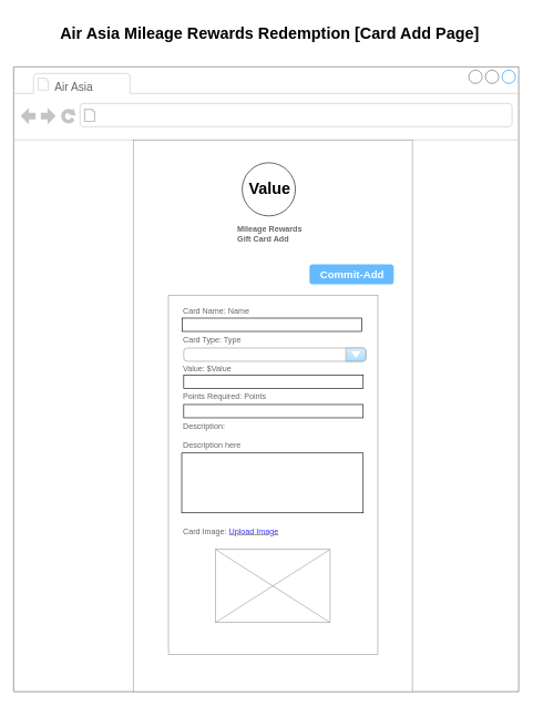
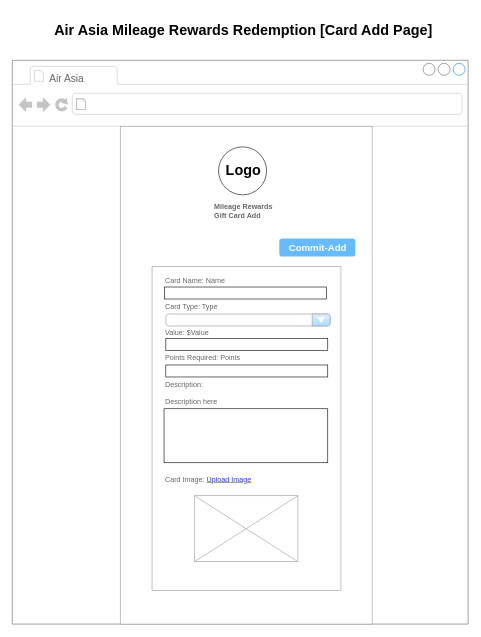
  <mxCell id="0" />
  <mxCell id="1" parent="0" />
  <mxCell id="2" value="" style="strokeWidth=1;shadow=0;dashed=0;align=center;html=1;shape=mxgraph.mockup.containers.browserWindow;rSize=0;strokeColor=#666666;strokeColor2=#008cff;strokeColor3=#c4c4c4;mainText=,;recursiveResize=0;" parent="1" vertex="1"><mxGeometry x="20" y="100" width="760" height="940" as="geometry" /></mxCell>
  <mxCell id="3" value="Air Asia" style="strokeWidth=1;shadow=0;dashed=0;align=center;html=1;shape=mxgraph.mockup.containers.anchor;fontSize=17;fontColor=#666666;align=left;whiteSpace=wrap;" parent="2" vertex="1"><mxGeometry x="60" y="12" width="110" height="40" as="geometry" /></mxCell>
  <mxCell id="4" value="" style="strokeWidth=1;shadow=0;dashed=0;align=center;html=1;shape=mxgraph.mockup.forms.rrect;rSize=0;strokeColor=#999999;fillColor=#ffffff;" parent="2" vertex="1"><mxGeometry x="180" y="110" width="420" height="830" as="geometry" /></mxCell>
  <mxCell id="5" value="&lt;b&gt;Mileage Rewards&lt;/b&gt;&lt;div&gt;&lt;b&gt;Gift Card Add&lt;/b&gt;&lt;/div&gt;" style="strokeWidth=1;shadow=0;dashed=0;align=center;html=1;shape=mxgraph.mockup.forms.anchor;fontSize=12;fontColor=#666666;align=left;resizeWidth=1;spacingLeft=0;" parent="4" vertex="1"><mxGeometry width="273" height="40" relative="1" as="geometry"><mxPoint x="155" y="122" as="offset" /></mxGeometry></mxCell>
  <mxCell id="6" value="" style="strokeWidth=1;shadow=0;dashed=0;align=center;html=1;shape=mxgraph.mockup.forms.rrect;rSize=0;strokeColor=#999999;fontColor=#666666;align=left;spacingLeft=5;resizeWidth=1;" parent="4" vertex="1"><mxGeometry width="315" height="540" relative="1" as="geometry"><mxPoint x="53" y="234" as="offset" /></mxGeometry></mxCell>
  <mxCell id="7" value="" style="ellipse;whiteSpace=wrap;html=1;aspect=fixed;" parent="4" vertex="1"><mxGeometry x="163.98" y="34.303" width="80" height="80" as="geometry" /></mxCell>
- <mxCell id="8" value="Value" style="text;strokeColor=none;fillColor=none;html=1;fontSize=24;fontStyle=1;verticalAlign=middle;align=center;" parent="4" vertex="1"><mxGeometry x="100" y="51.61" width="210" height="45.39" as="geometry" /></mxCell>
+ <mxCell id="8" value="Logo" style="text;strokeColor=none;fillColor=none;html=1;fontSize=24;fontStyle=1;verticalAlign=middle;align=center;" parent="4" vertex="1"><mxGeometry x="100" y="51.61" width="210" height="45.39" as="geometry" /></mxCell>
  <mxCell id="9" value="Commit-Add" style="strokeWidth=1;shadow=0;dashed=0;align=center;html=1;shape=mxgraph.mockup.forms.rrect;rSize=5;strokeColor=none;fontColor=#ffffff;fillColor=#66bbff;fontSize=16;fontStyle=1;" parent="4" vertex="1"><mxGeometry x="265.18" y="187.3" width="126.82" height="30" as="geometry" /></mxCell>
  <mxCell id="10" value="" style="verticalLabelPosition=bottom;shadow=0;dashed=0;align=center;html=1;verticalAlign=top;strokeWidth=1;shape=mxgraph.mockup.graphics.simpleIcon;strokeColor=#999999;" parent="4" vertex="1"><mxGeometry x="123.75" y="616" width="172.5" height="110" as="geometry" /></mxCell>
  <mxCell id="11" value="" style="strokeWidth=1;shadow=0;dashed=0;align=center;html=1;shape=mxgraph.mockup.forms.anchor;fontSize=12;fontColor=#666666;align=left;resizeWidth=1;spacingLeft=0;" parent="4" vertex="1"><mxGeometry x="165" y="247" width="90" height="20" as="geometry" /></mxCell>
  <mxCell id="12" value="" style="rounded=0;whiteSpace=wrap;html=1;" parent="4" vertex="1"><mxGeometry x="74" y="268" width="270" height="20" as="geometry" /></mxCell>
  <mxCell id="13" value="" style="rounded=0;whiteSpace=wrap;html=1;" parent="4" vertex="1"><mxGeometry x="73" y="471" width="273" height="90" as="geometry" /></mxCell>
  <mxCell id="14" value="" style="strokeWidth=1;shadow=0;dashed=0;align=center;html=1;shape=mxgraph.mockup.forms.comboBox;strokeColor=#999999;fillColor=#ddeeff;align=left;fillColor2=#aaddff;mainText=;fontColor=#666666;fontSize=17;spacingLeft=3;" parent="4" vertex="1"><mxGeometry x="76" y="313" width="274" height="20" as="geometry" /></mxCell>
  <mxCell id="15" value="Card Name: Name&lt;div&gt;&lt;br&gt;&lt;/div&gt;&lt;div&gt;&lt;br&gt;&lt;/div&gt;&lt;div&gt;Card Type: Type&lt;/div&gt;&lt;div&gt;&lt;br&gt;&lt;/div&gt;&lt;div&gt;&lt;br&gt;&lt;/div&gt;&lt;div&gt;Value: $Value&lt;/div&gt;&lt;div&gt;&lt;br&gt;&lt;/div&gt;&lt;div&gt;&lt;br&gt;&lt;/div&gt;&lt;div&gt;Points Required: Points&lt;/div&gt;&lt;div&gt;&lt;br&gt;&lt;/div&gt;&lt;div&gt;&lt;br&gt;&lt;/div&gt;&lt;div&gt;Description:&amp;nbsp;&lt;/div&gt;&lt;div&gt;&lt;br&gt;&lt;/div&gt;&lt;div&gt;Description here&lt;/div&gt;&lt;div&gt;&lt;br&gt;&lt;/div&gt;&lt;div&gt;&lt;br&gt;&lt;/div&gt;&lt;div&gt;&lt;br&gt;&lt;/div&gt;&lt;div&gt;&lt;br&gt;&lt;/div&gt;&lt;div&gt;&lt;br&gt;&lt;/div&gt;&lt;div&gt;&lt;br&gt;&lt;/div&gt;&lt;div&gt;&lt;br&gt;&lt;/div&gt;&lt;div&gt;&lt;br&gt;&lt;/div&gt;&lt;div&gt;Card Image: &lt;u&gt;&lt;font color=&quot;#3333ff&quot;&gt;Upload&amp;nbsp;Image&lt;/font&gt;&lt;/u&gt;&lt;/div&gt;" style="strokeWidth=1;shadow=0;dashed=0;align=center;html=1;shape=mxgraph.mockup.forms.anchor;fontSize=12;fontColor=#666666;align=left;resizeWidth=1;spacingLeft=0;" parent="4" vertex="1"><mxGeometry width="210" height="130" relative="1" as="geometry"><mxPoint x="73" y="358" as="offset" /></mxGeometry></mxCell>
  <mxCell id="16" value="Air Asia Mileage Rewards Redemption [Card Add Page]" style="text;strokeColor=none;fillColor=none;html=1;fontSize=24;fontStyle=1;verticalAlign=middle;align=center;" parent="1" vertex="1"><mxGeometry x="355" y="20" width="100" height="60" as="geometry" /></mxCell>
  <mxCell id="17" value="" style="rounded=0;whiteSpace=wrap;html=1;" vertex="1" parent="1"><mxGeometry x="276" y="564" width="270" height="20" as="geometry" /></mxCell>
  <mxCell id="18" value="" style="rounded=0;whiteSpace=wrap;html=1;" vertex="1" parent="1"><mxGeometry x="276" y="608" width="270" height="20" as="geometry" /></mxCell>
